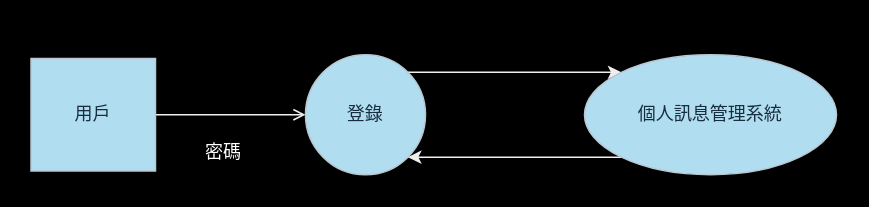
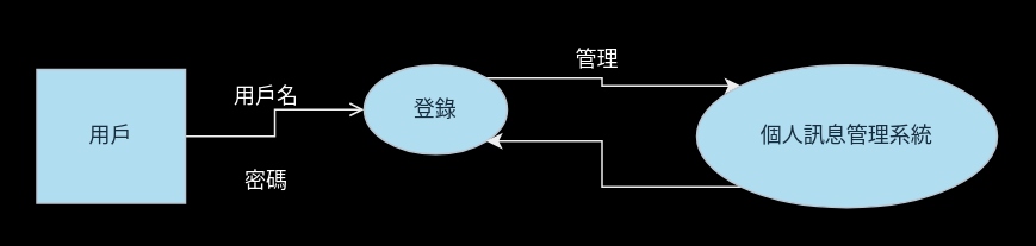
  <mxCell id="0" />
  <mxCell id="1" parent="0" />
  <mxCell id="2" style="edgeStyle=orthogonalEdgeStyle;rounded=0;orthogonalLoop=1;jettySize=auto;html=1;exitX=1;exitY=0.5;exitDx=0;exitDy=0;entryX=0;entryY=0.5;entryDx=0;entryDy=0;strokeColor=#EEEEEE;fontColor=#FFFFFF;endArrow=open;" edge="1" parent="1" source="3" target="7"><mxGeometry relative="1" as="geometry" /></mxCell>
  <mxCell id="3" value="用戶" style="whiteSpace=wrap;html=1;labelBackgroundColor=none;fillColor=#B1DDF0;strokeColor=#BAC8D3;fontColor=#182E3E;" vertex="1" parent="1"><mxGeometry x="20" y="38.5" width="83" height="75" as="geometry" /></mxCell>
+ <mxCell id="4" value="&lt;font color=&quot;#ffffff&quot;&gt;用戶名&lt;/font&gt;" style="text;html=1;align=center;verticalAlign=middle;resizable=0;points=[];autosize=1;strokeColor=none;fillColor=none;fontColor=#182E3E;" vertex="1" parent="1"><mxGeometry x="121" y="41" width="54" height="26" as="geometry" /></mxCell>
  <mxCell id="5" value="&lt;font color=&quot;#ffffff&quot;&gt;密碼&lt;/font&gt;" style="text;html=1;align=center;verticalAlign=middle;resizable=0;points=[];autosize=1;strokeColor=none;fillColor=none;fontColor=#182E3E;" vertex="1" parent="1"><mxGeometry x="127" y="88" width="42" height="26" as="geometry" /></mxCell>
  <mxCell id="6" style="edgeStyle=orthogonalEdgeStyle;rounded=0;orthogonalLoop=1;jettySize=auto;html=1;exitX=1;exitY=0;exitDx=0;exitDy=0;entryX=0;entryY=0;entryDx=0;entryDy=0;strokeColor=#EEEEEE;fontColor=#FFFFFF;" edge="1" parent="1" source="7" target="9"><mxGeometry relative="1" as="geometry" /></mxCell>
- <mxCell id="7" value="登錄" style="ellipse;whiteSpace=wrap;html=1;strokeColor=#BAC8D3;fontColor=#182E3E;fillColor=#B1DDF0;" vertex="1" parent="1"><mxGeometry x="203" y="36" width="80" height="80" as="geometry" /></mxCell>
+ <mxCell id="7" value="登錄" style="ellipse;whiteSpace=wrap;html=1;strokeColor=#BAC8D3;fontColor=#182E3E;fillColor=#B1DDF0;" vertex="1" parent="1"><mxGeometry x="203" y="36" width="80" height="50" as="geometry" /></mxCell>
  <mxCell id="8" style="edgeStyle=orthogonalEdgeStyle;rounded=0;orthogonalLoop=1;jettySize=auto;html=1;exitX=0;exitY=1;exitDx=0;exitDy=0;entryX=1;entryY=1;entryDx=0;entryDy=0;strokeColor=#EEEEEE;fontColor=#FFFFFF;" edge="1" parent="1" source="9" target="7"><mxGeometry relative="1" as="geometry" /></mxCell>
  <mxCell id="9" value="個人訊息管理系統" style="ellipse;whiteSpace=wrap;html=1;strokeColor=#BAC8D3;fontColor=#182E3E;fillColor=#B1DDF0;" vertex="1" parent="1"><mxGeometry x="389" y="36" width="168" height="80" as="geometry" /></mxCell>
+ <mxCell id="10" value="&lt;font color=&quot;#ffffff&quot;&gt;管理&lt;/font&gt;" style="text;html=1;align=center;verticalAlign=middle;resizable=0;points=[];autosize=1;strokeColor=none;fillColor=none;fontColor=#182E3E;" vertex="1" parent="1"><mxGeometry x="312" y="20" width="42" height="26" as="geometry" /></mxCell>
